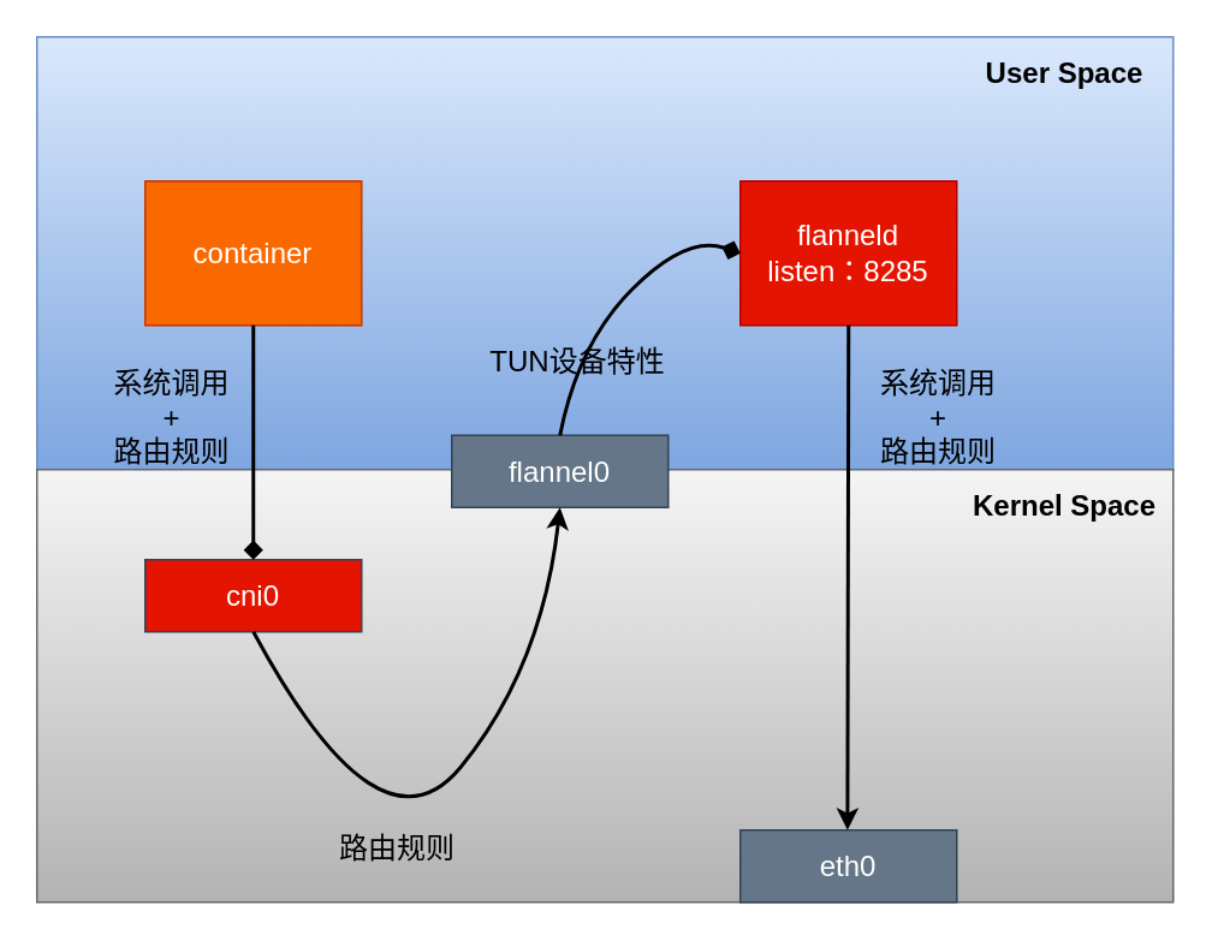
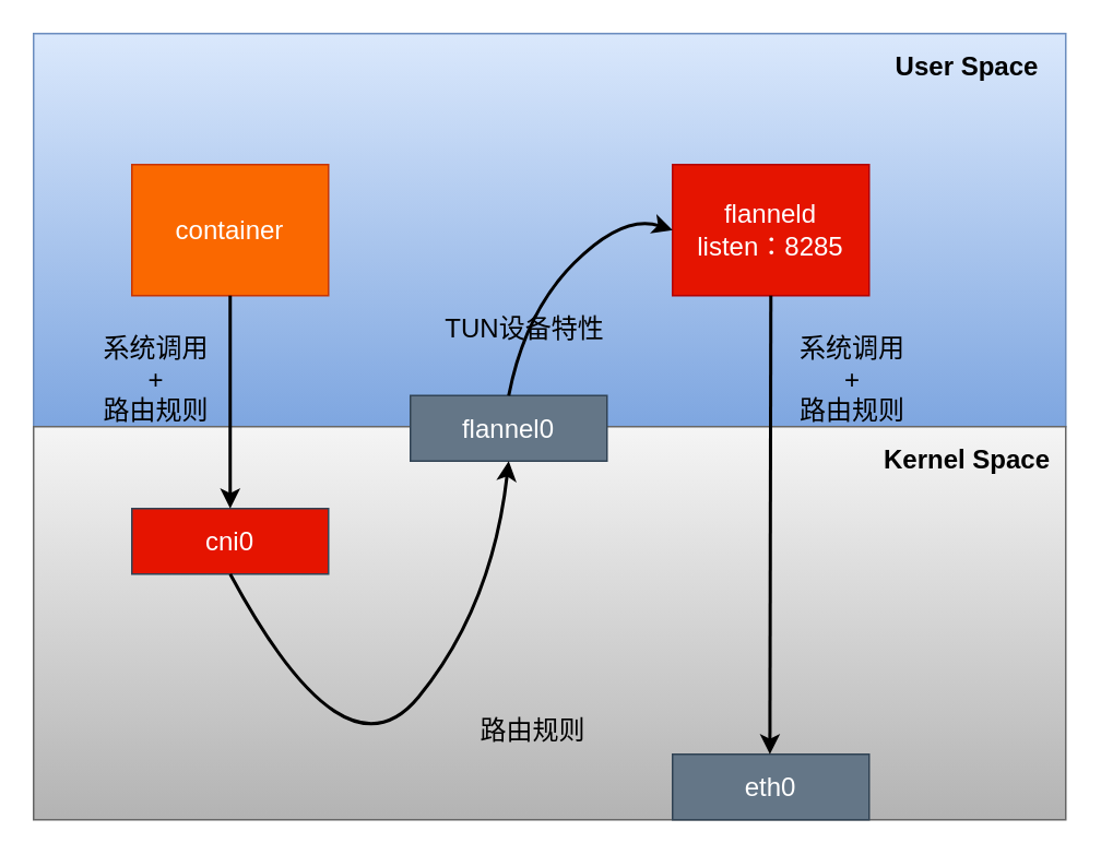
  <mxCell id="0" />
  <mxCell id="1" parent="0" />
  <mxCell id="2" value="&lt;span style=&quot;font-size: 16px&quot;&gt;&lt;br&gt;&lt;/span&gt;" style="text;html=1;align=center;verticalAlign=middle;whiteSpace=wrap;rounded=0;strokeWidth=1;gradientColor=#7ea6e0;strokeColor=#6c8ebf;fillColor=#dae8fc;" parent="1" vertex="1"><mxGeometry x="20" y="20" width="630" height="240" as="geometry" /></mxCell>
  <mxCell id="3" value="&lt;span style=&quot;font-size: 16px&quot;&gt;&lt;br&gt;&lt;/span&gt;" style="text;html=1;align=center;verticalAlign=middle;whiteSpace=wrap;rounded=0;strokeWidth=1;gradientColor=#b3b3b3;strokeColor=#666666;fillColor=#f5f5f5;" parent="1" vertex="1"><mxGeometry x="20" y="260" width="630" height="240" as="geometry" /></mxCell>
  <mxCell id="4" value="&lt;b&gt;Kernel Space&lt;/b&gt;" style="text;html=1;strokeColor=none;fillColor=none;align=center;verticalAlign=middle;whiteSpace=wrap;rounded=0;fontSize=16;" parent="1" vertex="1"><mxGeometry x="530" y="260" width="120" height="40" as="geometry" /></mxCell>
  <mxCell id="5" value="&lt;b&gt;User Space&lt;/b&gt;" style="text;html=1;strokeColor=none;fillColor=none;align=center;verticalAlign=middle;whiteSpace=wrap;rounded=0;fontSize=16;" parent="1" vertex="1"><mxGeometry x="530" y="20" width="120" height="40" as="geometry" /></mxCell>
  <mxCell id="6" value="flannel0" style="rounded=0;whiteSpace=wrap;html=1;fontSize=16;fillColor=#647687;strokeColor=#314354;fontColor=#ffffff;" parent="1" vertex="1"><mxGeometry x="250" y="241" width="120" height="40" as="geometry" /></mxCell>
  <mxCell id="7" value="eth0" style="rounded=0;whiteSpace=wrap;html=1;fontSize=16;fillColor=#647687;strokeColor=#314354;fontColor=#ffffff;" parent="1" vertex="1"><mxGeometry x="410" y="460" width="120" height="40" as="geometry" /></mxCell>
  <mxCell id="8" value="cni0" style="rounded=0;whiteSpace=wrap;html=1;fontSize=16;fillColor=#e51400;strokeColor=#314354;fontColor=#ffffff;" parent="1" vertex="1"><mxGeometry x="80" y="310" width="120" height="40" as="geometry" /></mxCell>
  <mxCell id="9" value="container" style="rounded=0;whiteSpace=wrap;html=1;fontSize=16;fillColor=#fa6800;strokeColor=#C73500;fontColor=#ffffff;" parent="1" vertex="1"><mxGeometry x="80" y="100" width="120" height="80" as="geometry" /></mxCell>
  <mxCell id="10" value="flanneld&lt;br&gt;listen：8285" style="rounded=0;whiteSpace=wrap;html=1;fontSize=16;fillColor=#e51400;strokeColor=#B20000;fontColor=#ffffff;" parent="1" vertex="1"><mxGeometry x="410" y="100" width="120" height="80" as="geometry" /></mxCell>
- <mxCell id="11" value="" style="endArrow=diamond;html=1;fontSize=16;entryX=0.5;entryY=0;entryDx=0;entryDy=0;exitX=0.5;exitY=1;exitDx=0;exitDy=0;strokeWidth=2;" parent="1" source="9" target="8" edge="1"><mxGeometry width="50" height="50" relative="1" as="geometry"><mxPoint x="760" y="320" as="sourcePoint" /><mxPoint x="740" y="460" as="targetPoint" /></mxGeometry></mxCell>
+ <mxCell id="11" value="" style="endArrow=classic;html=1;fontSize=16;entryX=0.5;entryY=0;entryDx=0;entryDy=0;exitX=0.5;exitY=1;exitDx=0;exitDy=0;strokeWidth=2;" parent="1" source="9" target="8" edge="1"><mxGeometry width="50" height="50" relative="1" as="geometry"><mxPoint x="760" y="320" as="sourcePoint" /><mxPoint x="740" y="460" as="targetPoint" /></mxGeometry></mxCell>
  <mxCell id="12" value="" style="curved=1;endArrow=classic;html=1;strokeWidth=2;fontSize=16;exitX=0.5;exitY=1;exitDx=0;exitDy=0;entryX=0.5;entryY=1;entryDx=0;entryDy=0;" parent="1" source="8" target="6" edge="1"><mxGeometry width="50" height="50" relative="1" as="geometry"><mxPoint x="520" y="210" as="sourcePoint" /><mxPoint x="570" y="160" as="targetPoint" /><Array as="points"><mxPoint x="210" y="480" /><mxPoint x="300" y="370" /></Array></mxGeometry></mxCell>
- <mxCell id="13" value="" style="curved=1;endArrow=diamond;html=1;strokeWidth=2;fontSize=16;exitX=0.5;exitY=0;exitDx=0;exitDy=0;entryX=0;entryY=0.5;entryDx=0;entryDy=0;" parent="1" source="6" target="10" edge="1"><mxGeometry width="50" height="50" relative="1" as="geometry"><mxPoint x="150" y="360" as="sourcePoint" /><mxPoint x="320" y="291" as="targetPoint" /><Array as="points"><mxPoint x="320" y="190" /><mxPoint x="380" y="130" /></Array></mxGeometry></mxCell>
+ <mxCell id="13" value="" style="curved=1;endArrow=classic;html=1;strokeWidth=2;fontSize=16;exitX=0.5;exitY=0;exitDx=0;exitDy=0;entryX=0;entryY=0.5;entryDx=0;entryDy=0;" parent="1" source="6" target="10" edge="1"><mxGeometry width="50" height="50" relative="1" as="geometry"><mxPoint x="150" y="360" as="sourcePoint" /><mxPoint x="320" y="291" as="targetPoint" /><Array as="points"><mxPoint x="320" y="190" /><mxPoint x="380" y="130" /></Array></mxGeometry></mxCell>
  <mxCell id="14" value="" style="endArrow=classic;html=1;fontSize=16;entryX=0.5;entryY=0;entryDx=0;entryDy=0;exitX=0.5;exitY=1;exitDx=0;exitDy=0;strokeWidth=2;" parent="1" source="10" edge="1"><mxGeometry width="50" height="50" relative="1" as="geometry"><mxPoint x="469.41" y="330" as="sourcePoint" /><mxPoint x="469.41" y="460" as="targetPoint" /></mxGeometry></mxCell>
  <mxCell id="15" value="系统调用&lt;br&gt;+&lt;br&gt;路由规则" style="text;html=1;strokeColor=none;fillColor=none;align=center;verticalAlign=middle;whiteSpace=wrap;rounded=0;fontSize=16;" parent="1" vertex="1"><mxGeometry x="50" y="201" width="90" height="60" as="geometry" /></mxCell>
- <mxCell id="16" value="路由规则" style="text;html=1;strokeColor=none;fillColor=none;align=center;verticalAlign=middle;whiteSpace=wrap;rounded=0;fontSize=16;" parent="1" vertex="1"><mxGeometry x="160" y="450" width="120" height="40" as="geometry" /></mxCell>
+ <mxCell id="16" value="路由规则" style="text;html=1;strokeColor=none;fillColor=none;align=center;verticalAlign=middle;whiteSpace=wrap;rounded=0;fontSize=16;" parent="1" vertex="1"><mxGeometry x="265" y="425" width="120" height="40" as="geometry" /></mxCell>
  <mxCell id="17" value="TUN设备特性" style="text;html=1;strokeColor=none;fillColor=none;align=center;verticalAlign=middle;whiteSpace=wrap;rounded=0;fontSize=16;" parent="1" vertex="1"><mxGeometry x="260" y="180" width="120" height="40" as="geometry" /></mxCell>
  <mxCell id="18" value="系统调用&lt;br&gt;+&lt;br&gt;路由规则" style="text;html=1;strokeColor=none;fillColor=none;align=center;verticalAlign=middle;whiteSpace=wrap;rounded=0;fontSize=16;" parent="1" vertex="1"><mxGeometry x="470" y="200" width="100" height="61" as="geometry" /></mxCell>
